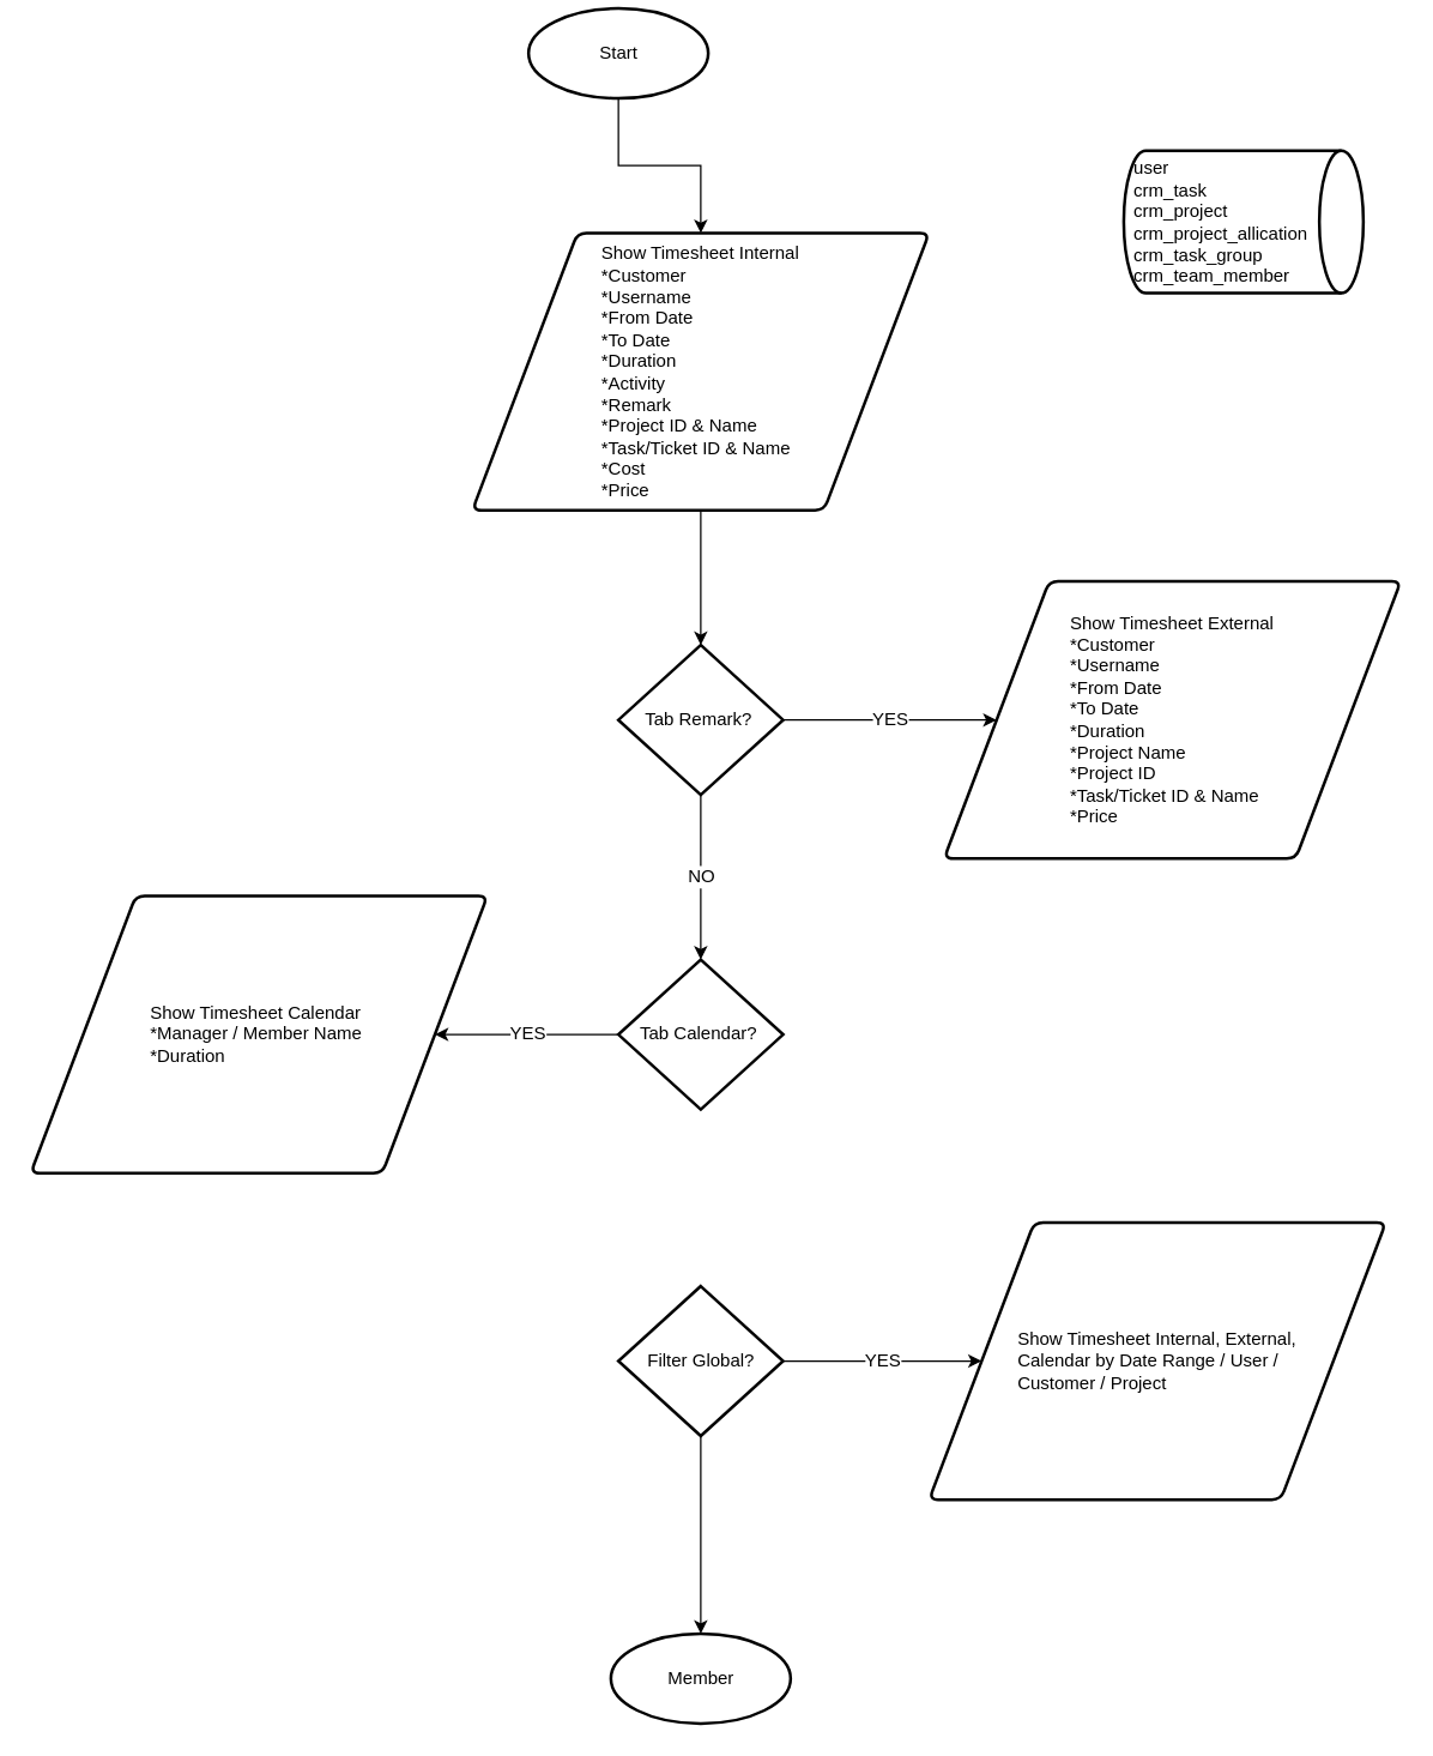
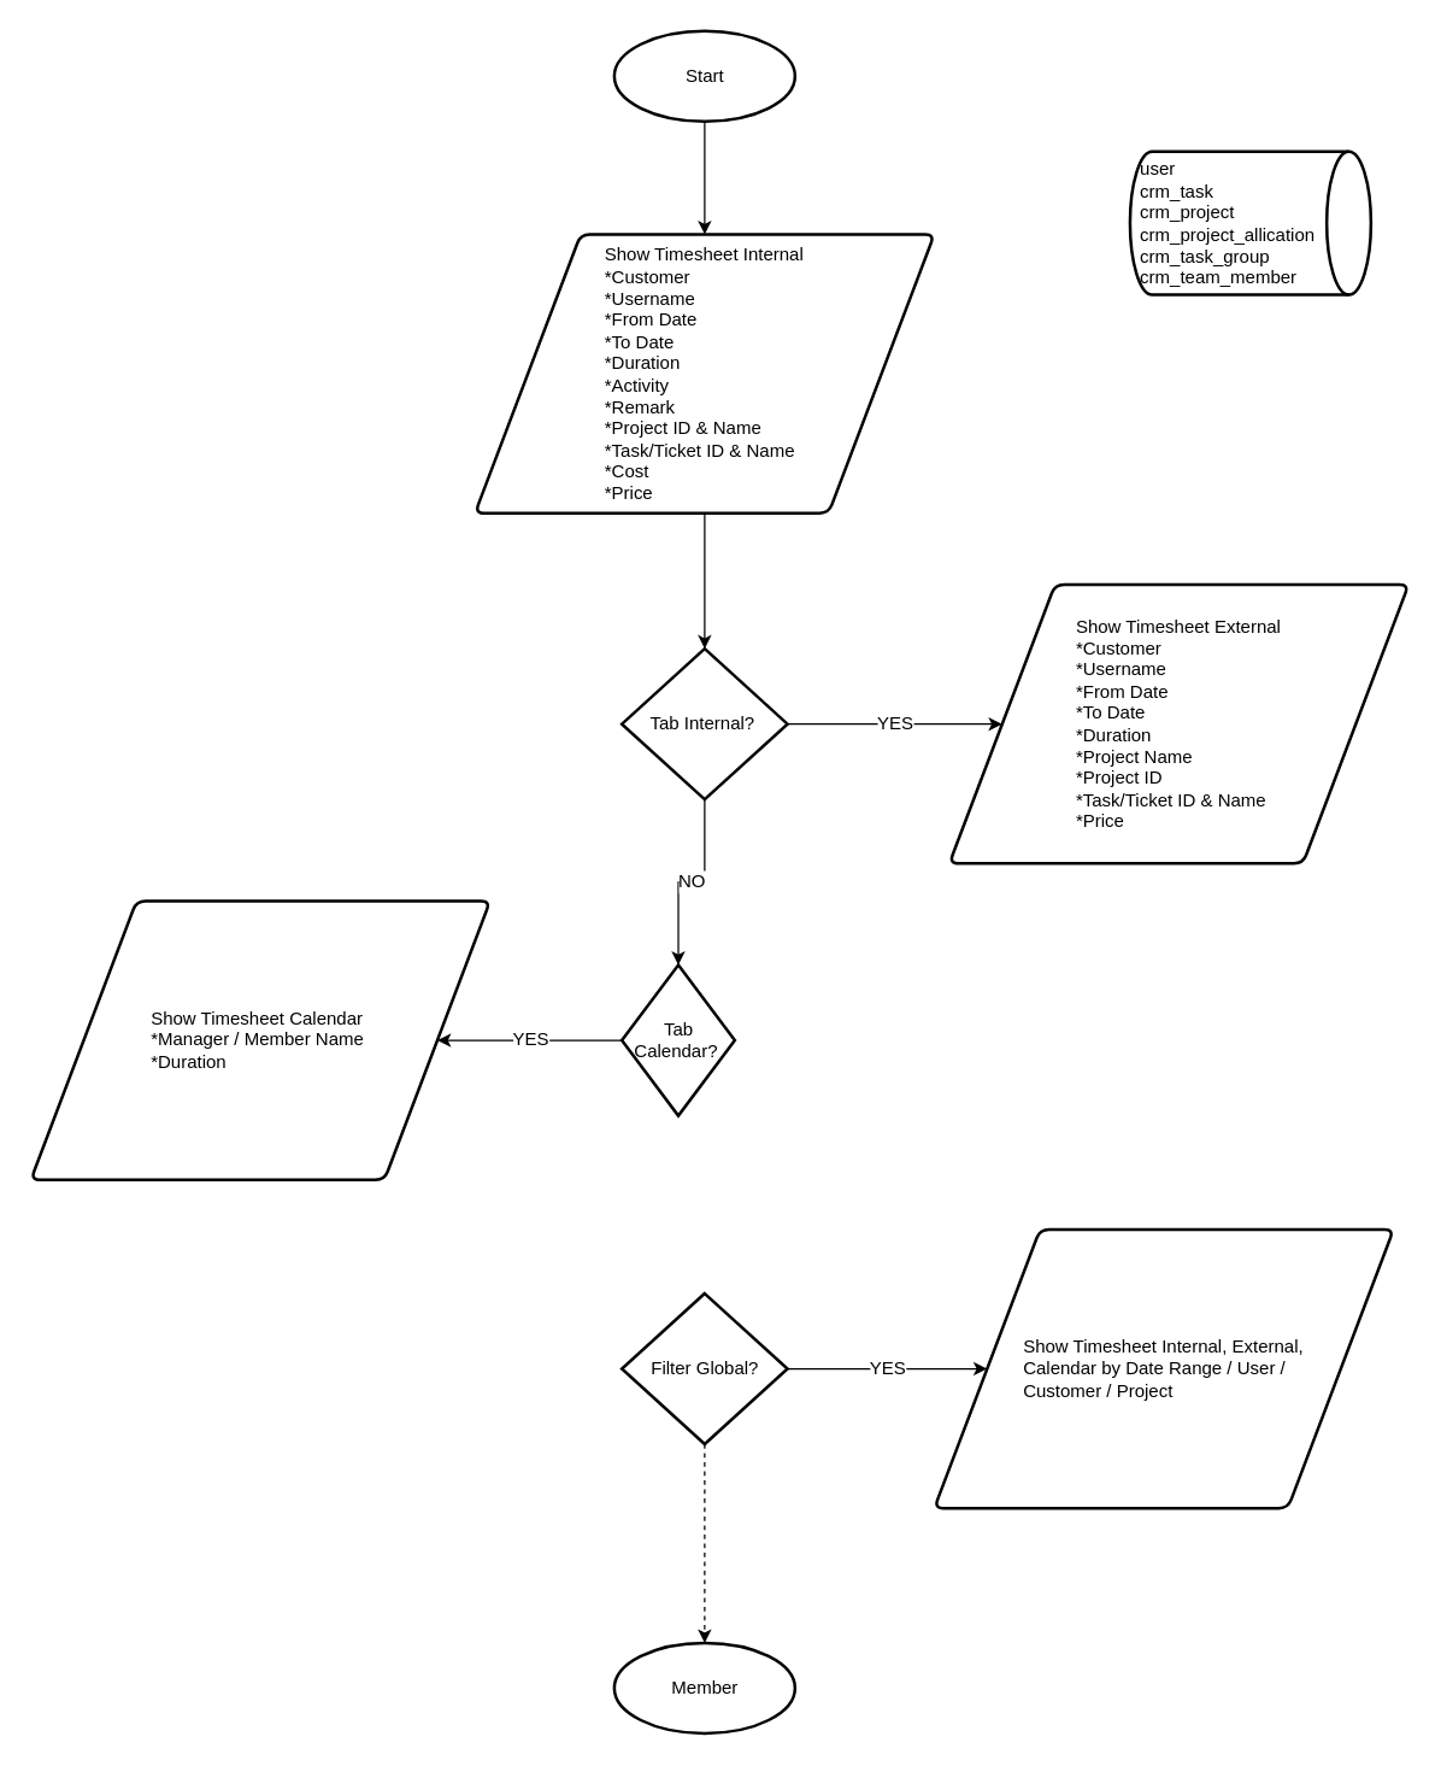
  <mxCell id="0" />
  <mxCell id="1" parent="0" />
  <mxCell id="2" style="edgeStyle=orthogonalEdgeStyle;rounded=0;orthogonalLoop=1;jettySize=auto;html=1;fontSize=12;" edge="1" parent="1" source="3" target="5"><mxGeometry relative="1" as="geometry" /></mxCell>
- <mxCell id="3" value="&lt;font style=&quot;font-size: 12px&quot;&gt;Start&lt;/font&gt;" style="strokeWidth=2;html=1;shape=mxgraph.flowchart.start_1;whiteSpace=wrap;" vertex="1" parent="1"><mxGeometry x="352.5" y="5" width="120" height="60" as="geometry" /></mxCell>
+ <mxCell id="3" value="&lt;font style=&quot;font-size: 12px&quot;&gt;Start&lt;/font&gt;" style="strokeWidth=2;html=1;shape=mxgraph.flowchart.start_1;whiteSpace=wrap;" vertex="1" parent="1"><mxGeometry x="407.5" y="20" width="120" height="60" as="geometry" /></mxCell>
  <mxCell id="4" style="edgeStyle=orthogonalEdgeStyle;rounded=0;orthogonalLoop=1;jettySize=auto;html=1;entryX=0.5;entryY=0;entryDx=0;entryDy=0;entryPerimeter=0;fontSize=12;" edge="1" parent="1" source="5" target="9"><mxGeometry relative="1" as="geometry" /></mxCell>
  <mxCell id="5" value="&lt;div style=&quot;text-align: left&quot;&gt;&lt;span&gt;Show Timesheet Internal&lt;/span&gt;&lt;/div&gt;&lt;div style=&quot;text-align: left&quot;&gt;&lt;span&gt;*Customer&lt;/span&gt;&lt;/div&gt;&lt;div style=&quot;text-align: left&quot;&gt;&lt;span&gt;*Username&lt;/span&gt;&lt;/div&gt;&lt;div style=&quot;text-align: left&quot;&gt;&lt;span&gt;*From Date&amp;nbsp;&lt;/span&gt;&lt;/div&gt;&lt;div style=&quot;text-align: left&quot;&gt;&lt;span&gt;*To Date&lt;/span&gt;&lt;/div&gt;&lt;div style=&quot;text-align: left&quot;&gt;&lt;span&gt;*Duration&lt;/span&gt;&lt;/div&gt;&lt;div style=&quot;text-align: left&quot;&gt;&lt;span&gt;*Activity&lt;/span&gt;&lt;/div&gt;&lt;div style=&quot;text-align: left&quot;&gt;&lt;span&gt;*Remark&lt;/span&gt;&lt;/div&gt;&lt;div style=&quot;text-align: left&quot;&gt;&lt;span&gt;*Project ID &amp;amp; Name&lt;/span&gt;&lt;/div&gt;&lt;div style=&quot;text-align: left&quot;&gt;&lt;span&gt;*Task/Ticket ID &amp;amp; Name&lt;/span&gt;&lt;/div&gt;&lt;div style=&quot;text-align: left&quot;&gt;&lt;span&gt;*Cost&amp;nbsp;&lt;/span&gt;&lt;/div&gt;&lt;div style=&quot;text-align: left&quot;&gt;&lt;span&gt;*Price&lt;/span&gt;&lt;/div&gt;" style="shape=parallelogram;html=1;strokeWidth=2;perimeter=parallelogramPerimeter;whiteSpace=wrap;rounded=1;arcSize=12;size=0.23;fontSize=12;" vertex="1" parent="1"><mxGeometry x="315" y="155" width="305" height="185" as="geometry" /></mxCell>
  <mxCell id="6" value="&lt;span&gt;user&lt;/span&gt;&lt;br&gt;&lt;span&gt;crm_task&lt;/span&gt;&lt;br&gt;&lt;span&gt;crm_project&lt;/span&gt;&lt;br&gt;&lt;span&gt;crm_project_allication&lt;/span&gt;&lt;br&gt;&lt;span&gt;crm_task_group&lt;/span&gt;&lt;br&gt;&lt;span&gt;crm_team_member&lt;/span&gt;" style="strokeWidth=2;html=1;shape=mxgraph.flowchart.direct_data;whiteSpace=wrap;fontSize=12;align=left;spacingLeft=5;" vertex="1" parent="1"><mxGeometry x="750" y="100" width="160" height="95" as="geometry" /></mxCell>
  <mxCell id="7" value="YES" style="edgeStyle=orthogonalEdgeStyle;rounded=0;orthogonalLoop=1;jettySize=auto;html=1;fontSize=12;" edge="1" parent="1" source="9" target="10"><mxGeometry relative="1" as="geometry" /></mxCell>
  <mxCell id="8" value="NO" style="edgeStyle=orthogonalEdgeStyle;rounded=0;orthogonalLoop=1;jettySize=auto;html=1;exitX=0.5;exitY=1;exitDx=0;exitDy=0;exitPerimeter=0;fontSize=12;" edge="1" parent="1" source="9" target="12"><mxGeometry relative="1" as="geometry" /></mxCell>
- <mxCell id="9" value="Tab Remark?&amp;nbsp;" style="strokeWidth=2;html=1;shape=mxgraph.flowchart.decision;whiteSpace=wrap;fontSize=12;align=center;" vertex="1" parent="1"><mxGeometry x="412.5" y="430" width="110" height="100" as="geometry" /></mxCell>
+ <mxCell id="9" value="Tab Internal?&amp;nbsp;" style="strokeWidth=2;html=1;shape=mxgraph.flowchart.decision;whiteSpace=wrap;fontSize=12;align=center;" vertex="1" parent="1"><mxGeometry x="412.5" y="430" width="110" height="100" as="geometry" /></mxCell>
  <mxCell id="10" value="&lt;div style=&quot;text-align: left&quot;&gt;&lt;span&gt;Show Timesheet External&lt;/span&gt;&lt;/div&gt;&lt;div style=&quot;text-align: left&quot;&gt;&lt;span&gt;*Customer&lt;/span&gt;&lt;/div&gt;&lt;div style=&quot;text-align: left&quot;&gt;&lt;span&gt;*Username&lt;/span&gt;&lt;/div&gt;&lt;div style=&quot;text-align: left&quot;&gt;&lt;span&gt;*From Date&amp;nbsp;&lt;/span&gt;&lt;/div&gt;&lt;div style=&quot;text-align: left&quot;&gt;&lt;span&gt;*To Date&lt;/span&gt;&lt;/div&gt;&lt;div style=&quot;text-align: left&quot;&gt;&lt;span&gt;*Duration&lt;/span&gt;&lt;/div&gt;&lt;div style=&quot;text-align: left&quot;&gt;&lt;span&gt;*Project Name&lt;/span&gt;&lt;/div&gt;&lt;div style=&quot;text-align: left&quot;&gt;&lt;span&gt;*Project ID&lt;/span&gt;&lt;/div&gt;&lt;div style=&quot;text-align: left&quot;&gt;&lt;span&gt;*Task/Ticket ID &amp;amp; Name&lt;/span&gt;&lt;/div&gt;&lt;div style=&quot;text-align: left&quot;&gt;&lt;span&gt;*Price&lt;/span&gt;&lt;/div&gt;" style="shape=parallelogram;html=1;strokeWidth=2;perimeter=parallelogramPerimeter;whiteSpace=wrap;rounded=1;arcSize=12;size=0.23;fontSize=12;" vertex="1" parent="1"><mxGeometry x="630" y="387.5" width="305" height="185" as="geometry" /></mxCell>
  <mxCell id="11" value="YES" style="edgeStyle=orthogonalEdgeStyle;rounded=0;orthogonalLoop=1;jettySize=auto;html=1;fontSize=12;" edge="1" parent="1" source="12" target="13"><mxGeometry relative="1" as="geometry" /></mxCell>
- <mxCell id="12" value="Tab Calendar?&amp;nbsp;" style="strokeWidth=2;html=1;shape=mxgraph.flowchart.decision;whiteSpace=wrap;fontSize=12;align=center;" vertex="1" parent="1"><mxGeometry x="412.5" y="640" width="110" height="100" as="geometry" /></mxCell>
+ <mxCell id="12" value="Tab Calendar?&amp;nbsp;" style="strokeWidth=2;html=1;shape=mxgraph.flowchart.decision;whiteSpace=wrap;fontSize=12;align=center;" vertex="1" parent="1"><mxGeometry x="412.5" y="640" width="75" height="100" as="geometry" /></mxCell>
  <mxCell id="13" value="&lt;div style=&quot;text-align: left&quot;&gt;&lt;span&gt;Show Timesheet Calendar&lt;/span&gt;&lt;/div&gt;&lt;div style=&quot;text-align: left&quot;&gt;&lt;span&gt;*Manager / Member Name&amp;nbsp;&lt;/span&gt;&lt;/div&gt;&lt;div style=&quot;text-align: left&quot;&gt;&lt;span&gt;*Duration&amp;nbsp;&lt;/span&gt;&lt;/div&gt;" style="shape=parallelogram;html=1;strokeWidth=2;perimeter=parallelogramPerimeter;whiteSpace=wrap;rounded=1;arcSize=12;size=0.23;fontSize=12;" vertex="1" parent="1"><mxGeometry y="597.5" width="305" height="185" as="geometry" x="20" /></mxCell>
  <mxCell id="14" value="YES" style="edgeStyle=orthogonalEdgeStyle;rounded=0;orthogonalLoop=1;jettySize=auto;html=1;exitX=1;exitY=0.5;exitDx=0;exitDy=0;exitPerimeter=0;fontSize=12;" edge="1" parent="1" source="16" target="17"><mxGeometry relative="1" as="geometry" /></mxCell>
- <mxCell id="15" style="edgeStyle=orthogonalEdgeStyle;rounded=0;orthogonalLoop=1;jettySize=auto;html=1;exitX=0.5;exitY=1;exitDx=0;exitDy=0;exitPerimeter=0;fontSize=12;" edge="1" parent="1" source="16" target="18"><mxGeometry relative="1" as="geometry" /></mxCell>
+ <mxCell id="15" style="edgeStyle=orthogonalEdgeStyle;rounded=0;orthogonalLoop=1;jettySize=auto;html=1;exitX=0.5;exitY=1;exitDx=0;exitDy=0;exitPerimeter=0;fontSize=12;dashed=1;" edge="1" parent="1" source="16" target="18"><mxGeometry relative="1" as="geometry" /></mxCell>
  <mxCell id="16" value="Filter Global?" style="strokeWidth=2;html=1;shape=mxgraph.flowchart.decision;whiteSpace=wrap;fontSize=12;align=center;" vertex="1" parent="1"><mxGeometry x="412.5" y="858" width="110" height="100" as="geometry" /></mxCell>
  <mxCell id="17" value="&lt;div style=&quot;text-align: left&quot;&gt;&lt;span&gt;Show Timesheet Internal, External, &lt;br&gt;Calendar by Date Range / User /&amp;nbsp;&lt;/span&gt;&lt;/div&gt;&lt;div style=&quot;text-align: left&quot;&gt;&lt;span&gt;Customer / Project&lt;/span&gt;&lt;/div&gt;" style="shape=parallelogram;html=1;strokeWidth=2;perimeter=parallelogramPerimeter;whiteSpace=wrap;rounded=1;arcSize=12;size=0.23;fontSize=12;" vertex="1" parent="1"><mxGeometry x="620" y="815.5" width="305" height="185" as="geometry" /></mxCell>
  <mxCell id="18" value="&lt;font style=&quot;font-size: 12px&quot;&gt;Member&lt;/font&gt;" style="strokeWidth=2;html=1;shape=mxgraph.flowchart.start_1;whiteSpace=wrap;" vertex="1" parent="1"><mxGeometry x="407.5" y="1090" width="120" height="60" as="geometry" /></mxCell>
